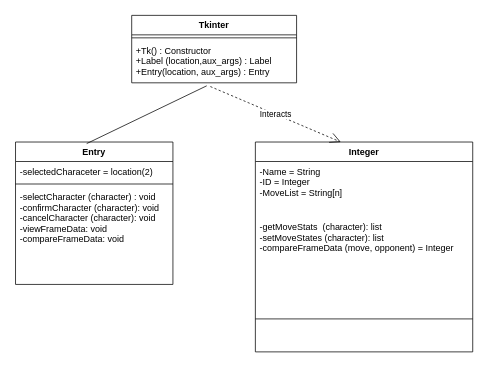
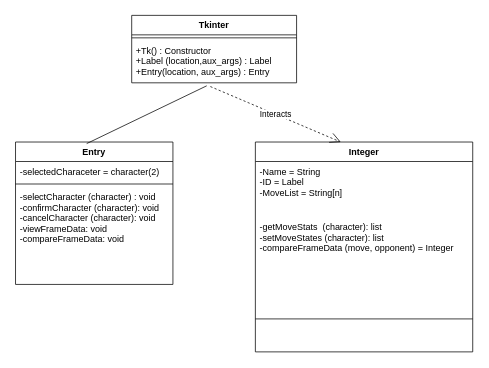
  <mxCell id="0" />
  <mxCell id="1" parent="0" />
  <mxCell id="2" value="Entry" style="swimlane;fontStyle=1;align=center;verticalAlign=top;childLayout=stackLayout;horizontal=1;startSize=26;horizontalStack=0;resizeParent=1;resizeParentMax=0;resizeLast=0;collapsible=1;marginBottom=0;" parent="1" vertex="1"><mxGeometry x="20" y="189" width="210" height="190" as="geometry" /></mxCell>
- <mxCell id="3" value="-selectedCharaceter = location(2)" style="text;strokeColor=none;fillColor=none;align=left;verticalAlign=top;spacingLeft=4;spacingRight=4;overflow=hidden;rotatable=0;points=[[0,0.5],[1,0.5]];portConstraint=eastwest;" parent="2" vertex="1"><mxGeometry y="26" width="210" height="26" as="geometry" /></mxCell>
+ <mxCell id="3" value="-selectedCharaceter = character(2)" style="text;strokeColor=none;fillColor=none;align=left;verticalAlign=top;spacingLeft=4;spacingRight=4;overflow=hidden;rotatable=0;points=[[0,0.5],[1,0.5]];portConstraint=eastwest;" parent="2" vertex="1"><mxGeometry y="26" width="210" height="26" as="geometry" /></mxCell>
  <mxCell id="4" value="" style="line;strokeWidth=1;fillColor=none;align=left;verticalAlign=middle;spacingTop=-1;spacingLeft=3;spacingRight=3;rotatable=0;labelPosition=right;points=[];portConstraint=eastwest;" parent="2" vertex="1"><mxGeometry y="52" width="210" height="8" as="geometry" /></mxCell>
  <mxCell id="5" value="-selectCharacter (character) : void&#10;-confirmCharacter (character): void&#10;-cancelCharacter (character): void&#10;-viewFrameData: void&#10;-compareFrameData: void&#10;&#10;&#10;" style="text;strokeColor=none;fillColor=none;align=left;verticalAlign=top;spacingLeft=4;spacingRight=4;overflow=hidden;rotatable=0;points=[[0,0.5],[1,0.5]];portConstraint=eastwest;" parent="2" vertex="1"><mxGeometry y="60" width="210" height="130" as="geometry" /></mxCell>
  <mxCell id="6" value="Integer" style="swimlane;fontStyle=1;align=center;verticalAlign=top;childLayout=stackLayout;horizontal=1;startSize=26;horizontalStack=0;resizeParent=1;resizeParentMax=0;resizeLast=0;collapsible=1;marginBottom=0;" parent="1" vertex="1"><mxGeometry x="340" y="189" width="290" height="280" as="geometry" /></mxCell>
- <mxCell id="7" value="-Name = String&#10;-ID = Integer&#10;-MoveList = String[n]&#10;&#10;" style="text;strokeColor=none;fillColor=none;align=left;verticalAlign=top;spacingLeft=4;spacingRight=4;overflow=hidden;rotatable=0;points=[[0,0.5],[1,0.5]];portConstraint=eastwest;" parent="6" vertex="1"><mxGeometry y="26" width="290" height="74" as="geometry" /></mxCell>
+ <mxCell id="7" value="-Name = String&#10;-ID = Label&#10;-MoveList = String[n]&#10;&#10;" style="text;strokeColor=none;fillColor=none;align=left;verticalAlign=top;spacingLeft=4;spacingRight=4;overflow=hidden;rotatable=0;points=[[0,0.5],[1,0.5]];portConstraint=eastwest;" parent="6" vertex="1"><mxGeometry y="26" width="290" height="74" as="geometry" /></mxCell>
  <mxCell id="8" value="-getMoveStats  (character): list&#10;-setMoveStates (character): list&#10; -compareFrameData (move, opponent) = Integer&#10;&#10; &#10;" style="text;strokeColor=none;fillColor=none;align=left;verticalAlign=top;spacingLeft=4;spacingRight=4;overflow=hidden;rotatable=0;points=[[0,0.5],[1,0.5]];portConstraint=eastwest;" parent="6" vertex="1"><mxGeometry y="100" width="290" height="92" as="geometry" /></mxCell>
  <mxCell id="9" value="" style="line;strokeWidth=1;fillColor=none;align=left;verticalAlign=middle;spacingTop=-1;spacingLeft=3;spacingRight=3;rotatable=0;labelPosition=right;points=[];portConstraint=eastwest;" parent="6" vertex="1"><mxGeometry y="192" width="290" height="88" as="geometry" /></mxCell>
  <mxCell id="10" value="Tkinter" style="swimlane;fontStyle=1;align=center;verticalAlign=top;childLayout=stackLayout;horizontal=1;startSize=26;horizontalStack=0;resizeParent=1;resizeParentMax=0;resizeLast=0;collapsible=1;marginBottom=0;" vertex="1" parent="1"><mxGeometry x="175" y="20" width="220" height="90" as="geometry" /></mxCell>
  <mxCell id="11" value="" style="line;strokeWidth=1;fillColor=none;align=left;verticalAlign=middle;spacingTop=-1;spacingLeft=3;spacingRight=3;rotatable=0;labelPosition=right;points=[];portConstraint=eastwest;" vertex="1" parent="10"><mxGeometry y="26" width="220" height="8" as="geometry" /></mxCell>
  <mxCell id="12" value="+Tk() : Constructor&#10;+Label (location,aux_args) : Label&#10;+Entry(location, aux_args) : Entry&#10;&#10;" style="text;strokeColor=none;fillColor=none;align=left;verticalAlign=top;spacingLeft=4;spacingRight=4;overflow=hidden;rotatable=0;points=[[0,0.5],[1,0.5]];portConstraint=eastwest;" vertex="1" parent="10"><mxGeometry y="34" width="220" height="56" as="geometry" /></mxCell>
  <mxCell id="13" value="Interacts" style="endArrow=open;endSize=12;dashed=1;html=1;exitX=0.477;exitY=1.089;exitDx=0;exitDy=0;exitPerimeter=0;entryX=0.393;entryY=0;entryDx=0;entryDy=0;entryPerimeter=0;" edge="1" parent="1" source="12" target="6"><mxGeometry width="160" relative="1" as="geometry"><mxPoint x="230" y="260" as="sourcePoint" /><mxPoint x="390" y="260" as="targetPoint" /></mxGeometry></mxCell>
  <mxCell id="14" value="" style="endArrow=none;html=1;exitX=0.452;exitY=0.011;exitDx=0;exitDy=0;exitPerimeter=0;entryX=0.455;entryY=1.071;entryDx=0;entryDy=0;entryPerimeter=0;" edge="1" parent="1" source="2" target="12"><mxGeometry width="50" height="50" relative="1" as="geometry"><mxPoint x="270" y="350" as="sourcePoint" /><mxPoint x="320" y="300" as="targetPoint" /></mxGeometry></mxCell>
